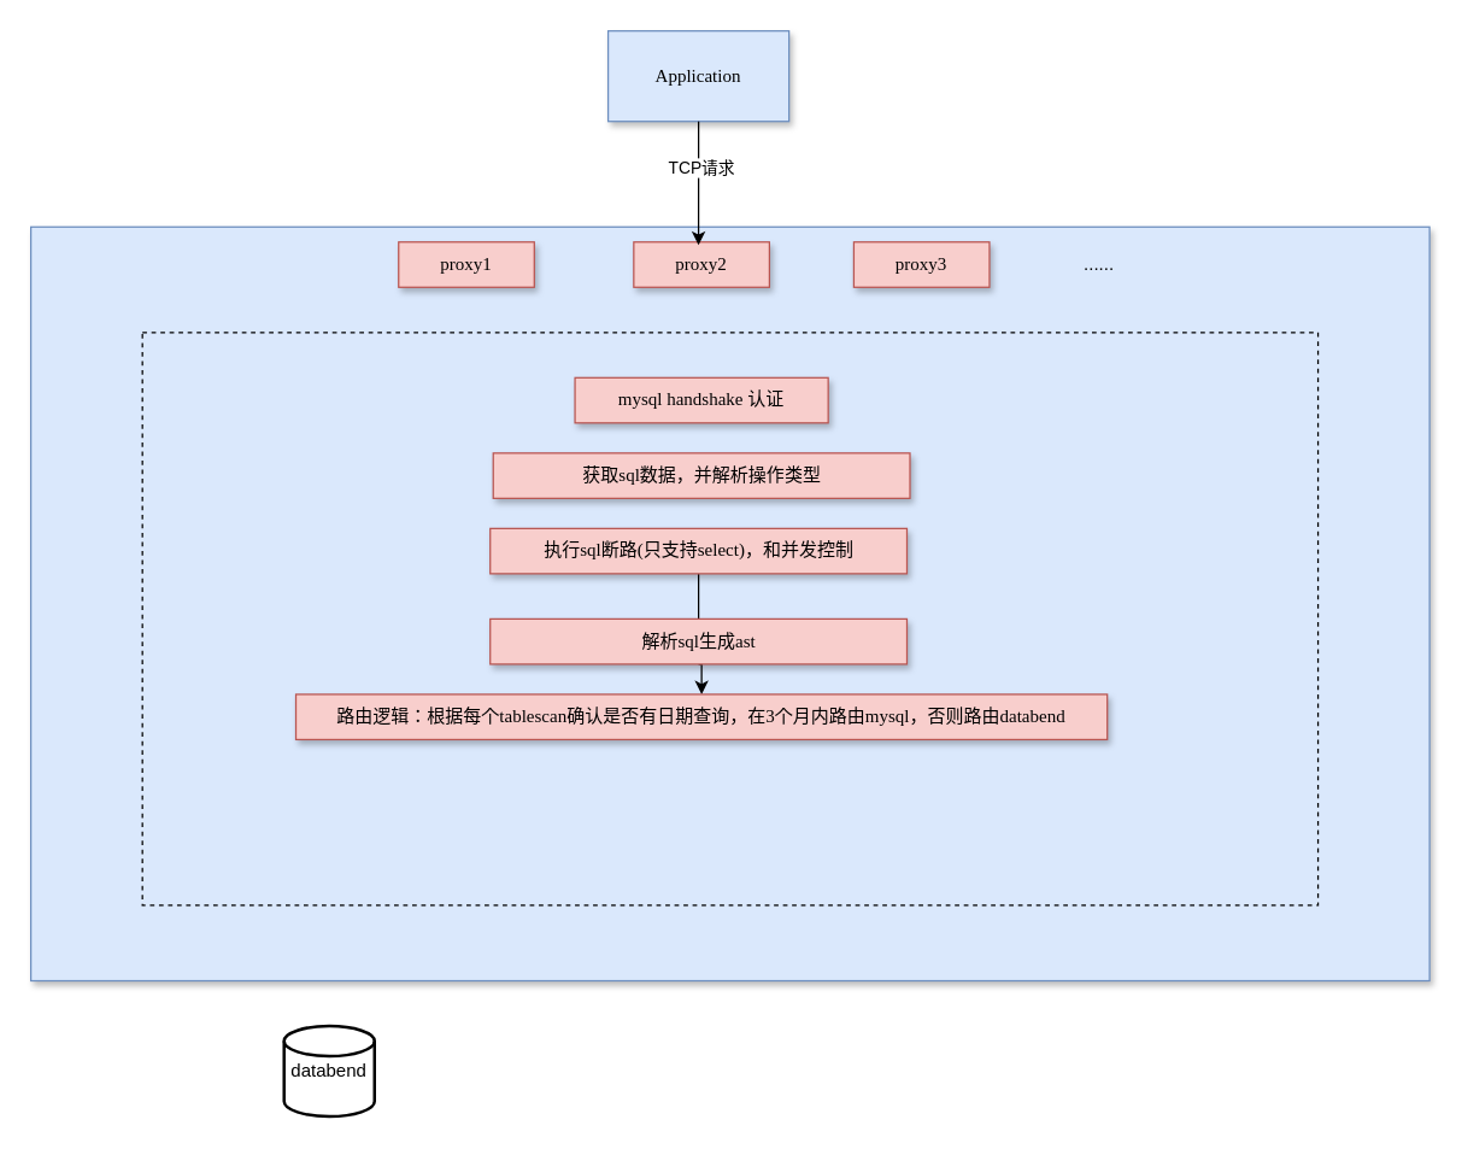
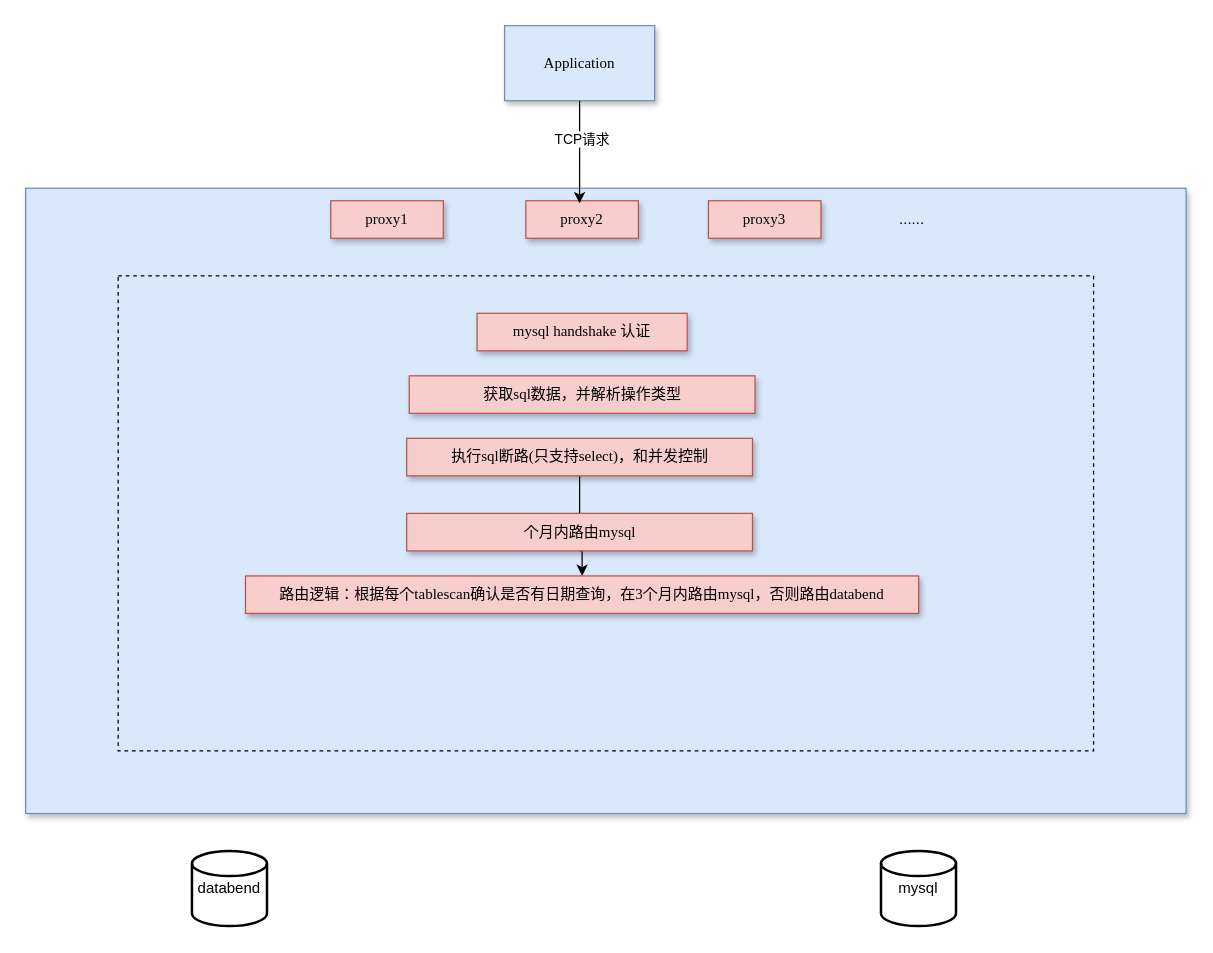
  <mxCell id="0" />
  <mxCell id="1" parent="0" />
  <mxCell id="2" value="Application" style="rounded=0;whiteSpace=wrap;html=1;fillColor=#dae8fc;strokeColor=#6c8ebf;shadow=1;fontFamily=Tahoma;" vertex="1" parent="1"><mxGeometry x="403" y="20" width="120" height="60" as="geometry" /></mxCell>
  <mxCell id="3" value="" style="rounded=0;whiteSpace=wrap;html=1;fillColor=#dae8fc;strokeColor=#6c8ebf;shadow=1;fontFamily=Tahoma;" vertex="1" parent="1"><mxGeometry x="20" y="150" width="928" height="500" as="geometry" /></mxCell>
- <mxCell id="4" value="databend" style="strokeWidth=2;html=1;shape=mxgraph.flowchart.database;whiteSpace=wrap;" vertex="1" parent="1"><mxGeometry x="188" y="680" width="60" height="60" as="geometry" /></mxCell>
+ <mxCell id="4" value="databend" style="strokeWidth=2;html=1;shape=mxgraph.flowchart.database;whiteSpace=wrap;" vertex="1" parent="1"><mxGeometry x="153" y="680" width="60" height="60" as="geometry" /></mxCell>
+ <mxCell id="5" value="mysql" style="strokeWidth=2;html=1;shape=mxgraph.flowchart.database;whiteSpace=wrap;" vertex="1" parent="1"><mxGeometry x="704" y="680" width="60" height="60" as="geometry" /></mxCell>
  <mxCell id="6" value="proxy1" style="rounded=0;whiteSpace=wrap;html=1;fillColor=#f8cecc;strokeColor=#b85450;shadow=1;fontFamily=Tahoma;" vertex="1" parent="1"><mxGeometry x="264" y="160" width="90" height="30" as="geometry" /></mxCell>
  <mxCell id="7" value="proxy2" style="rounded=0;whiteSpace=wrap;html=1;fillColor=#f8cecc;strokeColor=#b85450;shadow=1;fontFamily=Tahoma;" vertex="1" parent="1"><mxGeometry x="420" y="160" width="90" height="30" as="geometry" /></mxCell>
  <mxCell id="8" value="proxy3" style="rounded=0;whiteSpace=wrap;html=1;fillColor=#f8cecc;strokeColor=#b85450;shadow=1;fontFamily=Tahoma;" vertex="1" parent="1"><mxGeometry x="566" y="160" width="90" height="30" as="geometry" /></mxCell>
  <mxCell id="9" value="......" style="text;strokeColor=none;align=center;fillColor=none;html=1;verticalAlign=middle;whiteSpace=wrap;rounded=0;" vertex="1" parent="1"><mxGeometry x="694" y="160" width="70" height="30" as="geometry" /></mxCell>
  <mxCell id="10" style="edgeStyle=orthogonalEdgeStyle;rounded=0;orthogonalLoop=1;jettySize=auto;html=1;exitX=0.5;exitY=1;exitDx=0;exitDy=0;entryX=0.422;entryY=0.067;entryDx=0;entryDy=0;entryPerimeter=0;" edge="1" parent="1" source="2"><mxGeometry relative="1" as="geometry"><mxPoint x="462.98" y="162.01" as="targetPoint" /></mxGeometry></mxCell>
  <mxCell id="11" value="TCP请求" style="edgeLabel;html=1;align=center;verticalAlign=middle;resizable=0;points=[];" vertex="1" connectable="0" parent="10"><mxGeometry x="-0.273" y="1" relative="1" as="geometry"><mxPoint as="offset" /></mxGeometry></mxCell>
  <mxCell id="12" value="" style="rounded=0;whiteSpace=wrap;html=1;fillColor=none;dashed=1;" vertex="1" parent="1"><mxGeometry x="94" y="220" width="780" height="380" as="geometry" /></mxCell>
  <mxCell id="13" value="mysql handshake 认证" style="rounded=0;whiteSpace=wrap;html=1;fillColor=#f8cecc;strokeColor=#b85450;shadow=1;fontFamily=Tahoma;" vertex="1" parent="1"><mxGeometry x="381" y="250" width="168" height="30" as="geometry" /></mxCell>
  <mxCell id="14" value="获取sql数据，并解析操作类型" style="rounded=0;whiteSpace=wrap;html=1;fillColor=#f8cecc;strokeColor=#b85450;shadow=1;fontFamily=Tahoma;" vertex="1" parent="1"><mxGeometry x="326.75" y="300" width="276.5" height="30" as="geometry" /></mxCell>
  <mxCell id="15" style="edgeStyle=orthogonalEdgeStyle;rounded=0;orthogonalLoop=1;jettySize=auto;html=1;exitX=0.5;exitY=1;exitDx=0;exitDy=0;entryX=0.5;entryY=0;entryDx=0;entryDy=0;endArrow=none;" edge="1" parent="1" source="16" target="18"><mxGeometry relative="1" as="geometry" /></mxCell>
  <mxCell id="16" value="执行sql断路(只支持select)，和并发控制" style="rounded=0;whiteSpace=wrap;html=1;fillColor=#f8cecc;strokeColor=#b85450;shadow=1;fontFamily=Tahoma;" vertex="1" parent="1"><mxGeometry x="324.75" y="350" width="276.5" height="30" as="geometry" /></mxCell>
  <mxCell id="17" style="edgeStyle=orthogonalEdgeStyle;rounded=0;orthogonalLoop=1;jettySize=auto;html=1;exitX=0.5;exitY=1;exitDx=0;exitDy=0;entryX=0.5;entryY=0;entryDx=0;entryDy=0;" edge="1" parent="1" source="18" target="19"><mxGeometry relative="1" as="geometry" /></mxCell>
- <mxCell id="18" value="解析sql生成ast" style="rounded=0;whiteSpace=wrap;html=1;fillColor=#f8cecc;strokeColor=#b85450;shadow=1;fontFamily=Tahoma;" vertex="1" parent="1"><mxGeometry x="324.75" y="410" width="276.5" height="30" as="geometry" /></mxCell>
+ <mxCell id="18" value="个月内路由mysql" style="rounded=0;whiteSpace=wrap;html=1;fillColor=#f8cecc;strokeColor=#b85450;shadow=1;fontFamily=Tahoma;" vertex="1" parent="1"><mxGeometry x="324.75" y="410" width="276.5" height="30" as="geometry" /></mxCell>
  <mxCell id="19" value="路由逻辑：根据每个tablescan确认是否有日期查询，在3个月内路由mysql，否则路由databend" style="rounded=0;whiteSpace=wrap;html=1;fillColor=#f8cecc;strokeColor=#b85450;shadow=1;fontFamily=Tahoma;" vertex="1" parent="1"><mxGeometry x="195.84" y="460" width="538.31" height="30" as="geometry" /></mxCell>
